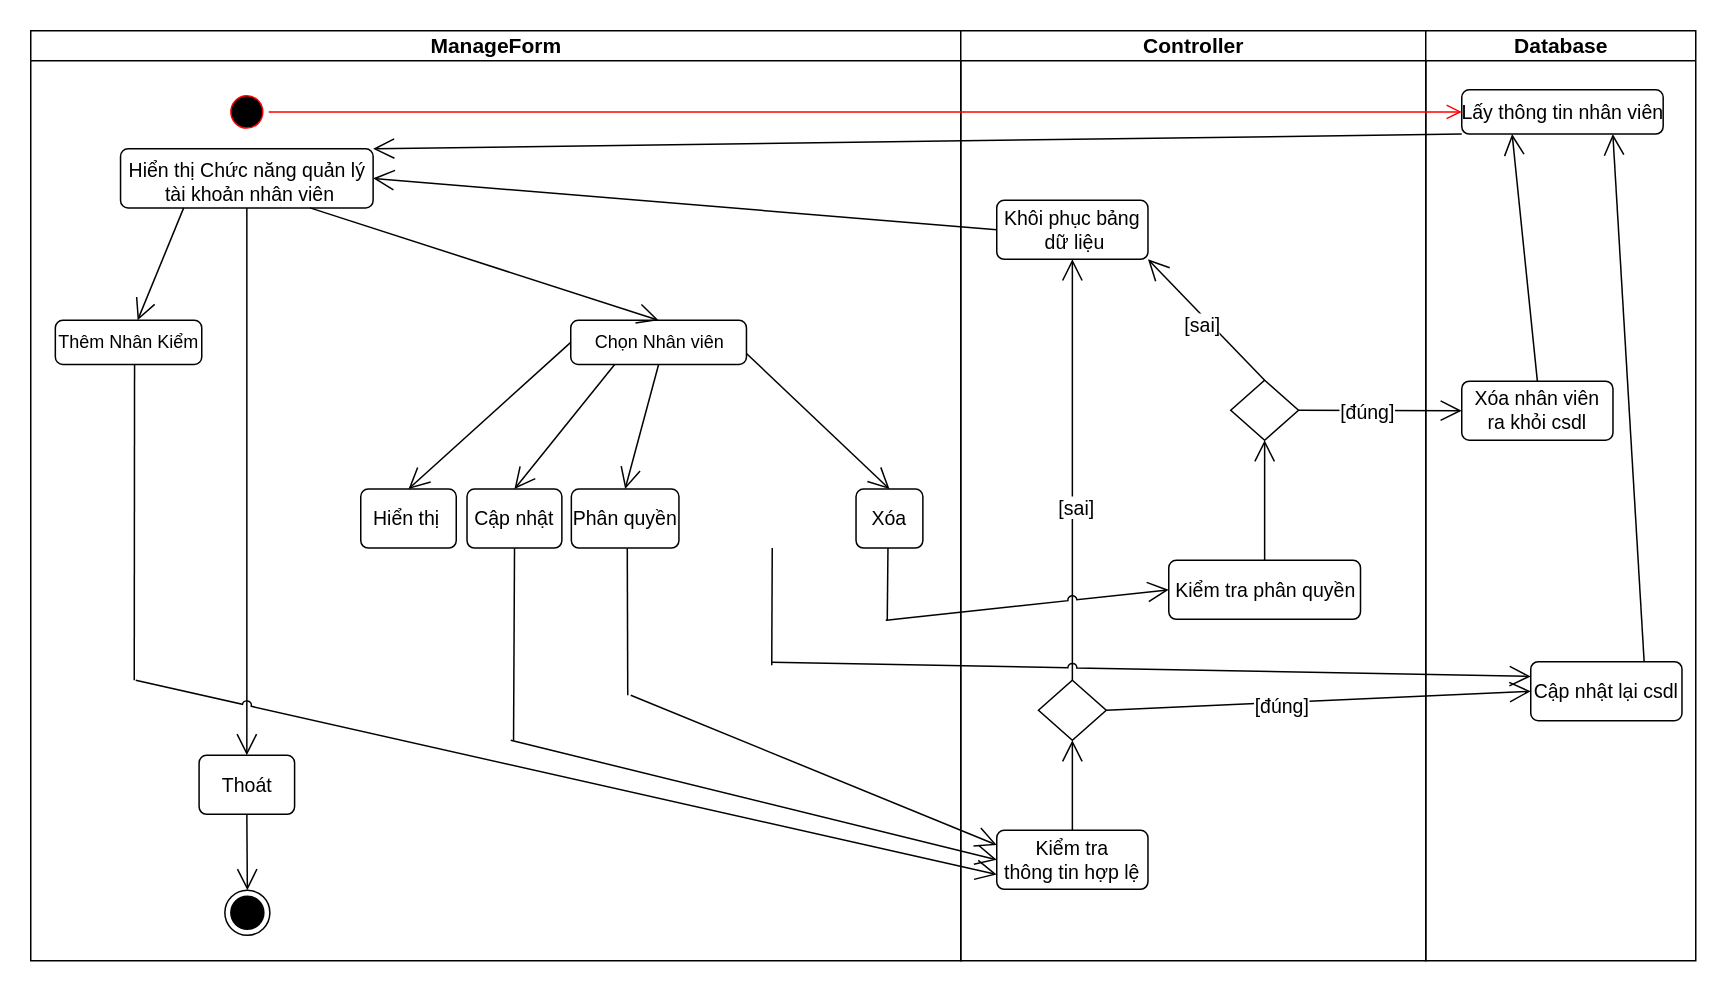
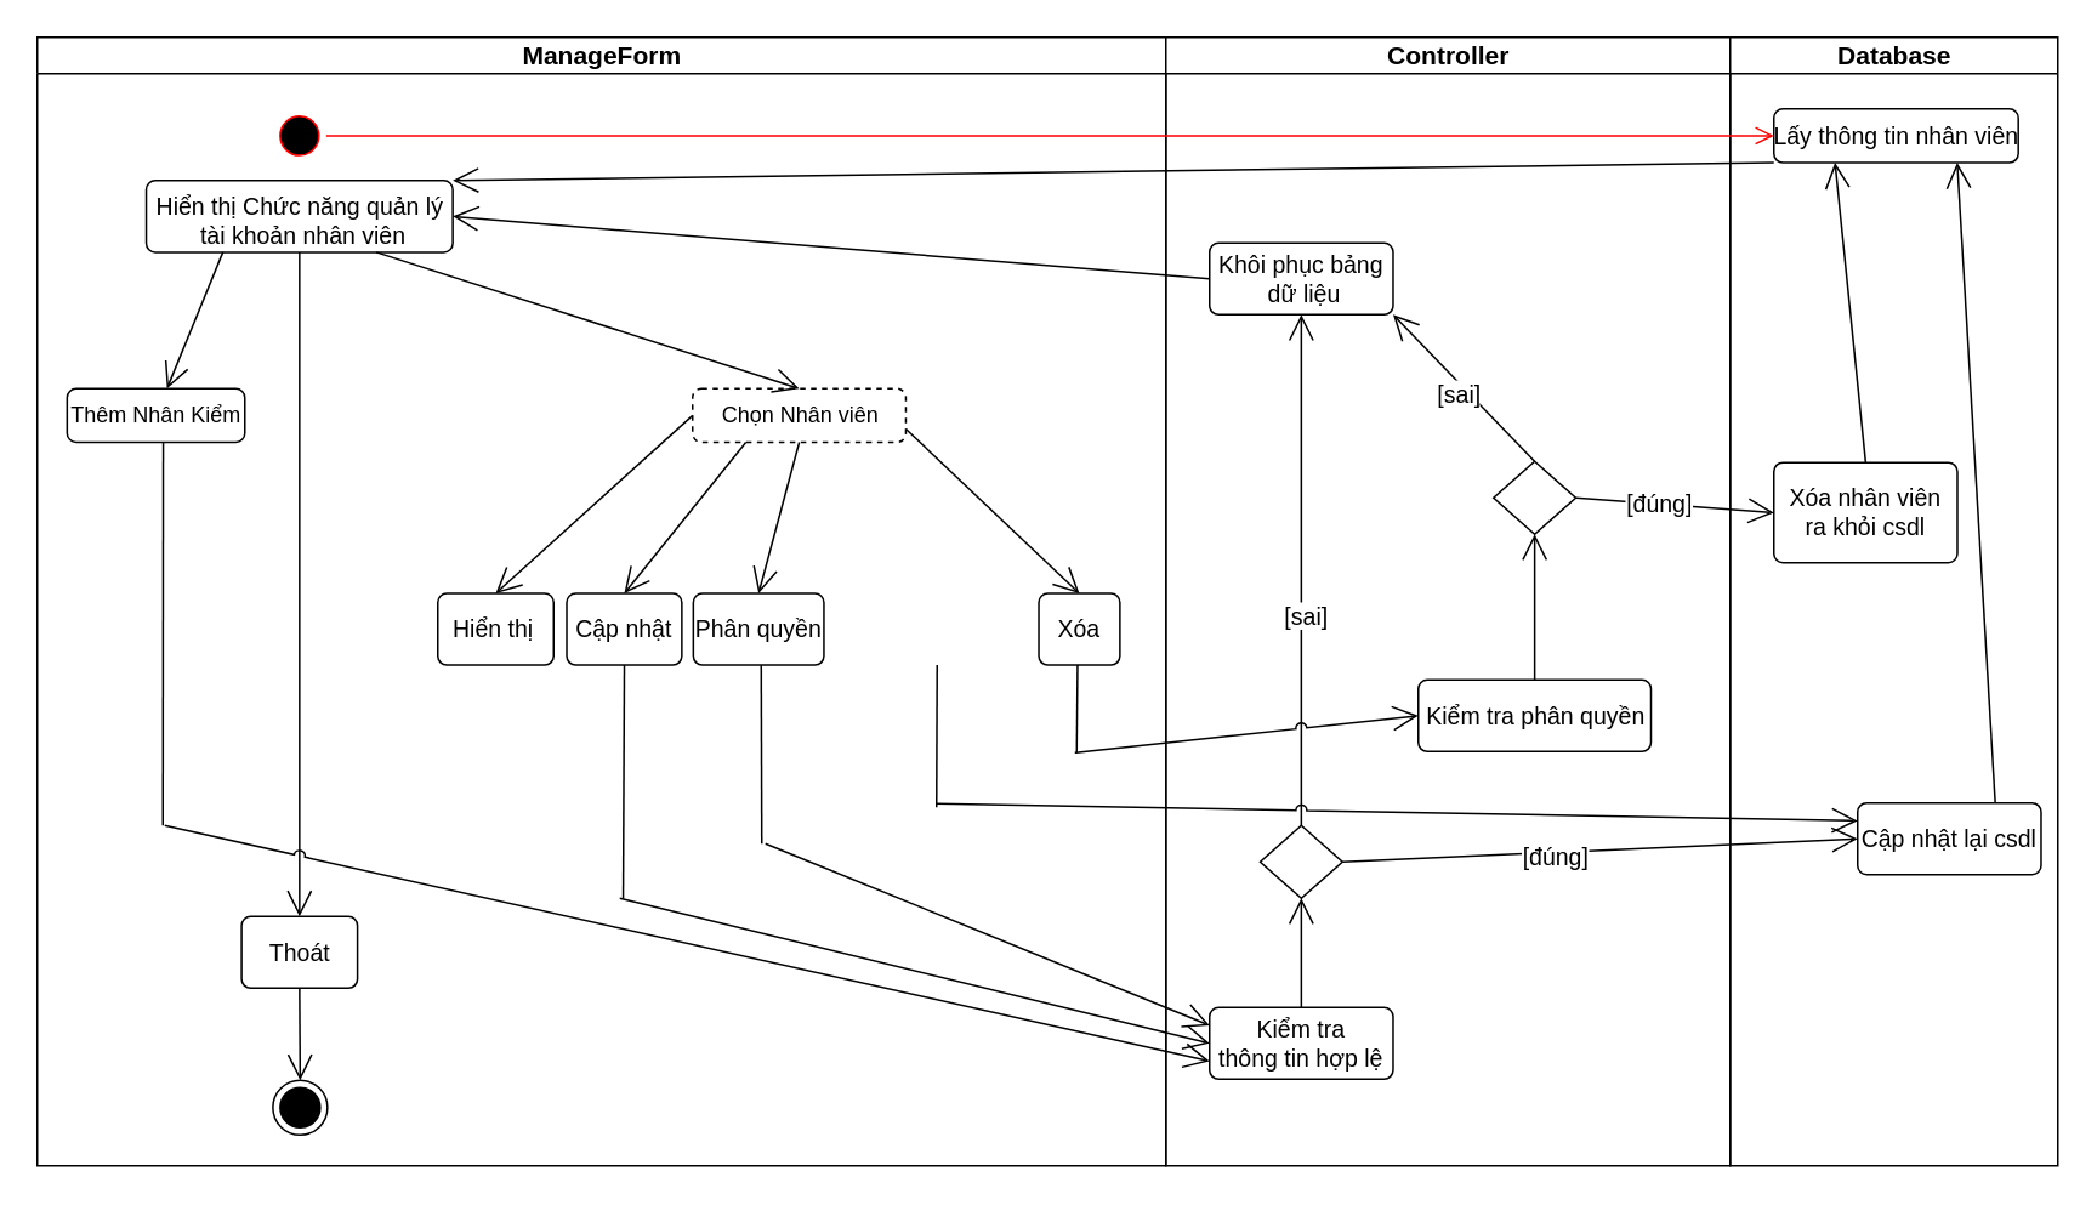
  <mxCell id="0" />
  <mxCell id="1" parent="0" />
  <mxCell id="2" value="" style="group" parent="1" vertex="1" connectable="0"><mxGeometry x="210" y="20" width="890.815" height="620" as="geometry" /></mxCell>
  <mxCell id="3" value="&lt;font style=&quot;font-size: 14px&quot;&gt;ManageForm&lt;/font&gt;" style="swimlane;html=1;startSize=20;" parent="2" vertex="1"><mxGeometry x="-190" width="620" height="620" as="geometry" /></mxCell>
  <mxCell id="4" value="&lt;font style=&quot;font-size: 13px&quot;&gt;Hiển thị Chức năng quản lý&lt;br&gt;&amp;nbsp;tài khoản nhân viên&lt;/font&gt;" style="html=1;align=center;verticalAlign=top;rounded=1;absoluteArcSize=1;arcSize=10;dashed=0;" parent="3" vertex="1"><mxGeometry x="59.86" y="78.725" width="168.393" height="39.365" as="geometry" /></mxCell>
  <mxCell id="5" value="Thêm Nhân Kiểm" style="html=1;align=center;verticalAlign=middle;rounded=1;absoluteArcSize=1;arcSize=10;dashed=0;" parent="3" vertex="1"><mxGeometry x="16.394" y="192.997" width="97.619" height="29.524" as="geometry" /></mxCell>
  <mxCell id="6" value="" style="ellipse;html=1;shape=startState;fillColor=#000000;strokeColor=#ff0000;" parent="3" vertex="1"><mxGeometry x="129.414" y="39.365" width="29.286" height="29.524" as="geometry" /></mxCell>
- <mxCell id="7" value="Chọn Nhân viên" style="html=1;align=center;verticalAlign=middle;rounded=1;absoluteArcSize=1;arcSize=10;dashed=0;" parent="3" vertex="1"><mxGeometry x="359.997" y="192.997" width="117.143" height="29.524" as="geometry" /></mxCell>
+ <mxCell id="7" value="Chọn Nhân viên" style="html=1;align=center;verticalAlign=middle;rounded=1;absoluteArcSize=1;arcSize=10;dashed=1;" parent="3" vertex="1"><mxGeometry x="359.997" y="192.997" width="117.143" height="29.524" as="geometry" /></mxCell>
  <mxCell id="8" value="Hiển thị&amp;nbsp;" style="html=1;align=center;verticalAlign=middle;rounded=1;absoluteArcSize=1;arcSize=10;dashed=0;fontSize=13;" parent="3" vertex="1"><mxGeometry x="219.996" y="305.507" width="63.666" height="39.365" as="geometry" /></mxCell>
  <mxCell id="9" value="Cập nhật" style="html=1;align=center;verticalAlign=middle;rounded=1;absoluteArcSize=1;arcSize=10;dashed=0;fontSize=13;" parent="3" vertex="1"><mxGeometry x="290.837" y="305.507" width="63.238" height="39.365" as="geometry" /></mxCell>
  <mxCell id="10" value="Phân quyền" style="html=1;align=center;verticalAlign=middle;rounded=1;absoluteArcSize=1;arcSize=10;dashed=0;fontSize=13;" parent="3" vertex="1"><mxGeometry x="360.397" y="305.507" width="71.732" height="39.365" as="geometry" /></mxCell>
  <mxCell id="11" value="Xóa" style="html=1;align=center;verticalAlign=middle;rounded=1;absoluteArcSize=1;arcSize=10;dashed=0;fontSize=13;" parent="3" vertex="1"><mxGeometry x="550.194" y="305.507" width="44.565" height="39.365" as="geometry" /></mxCell>
  <mxCell id="12" value="" style="endArrow=none;endFill=0;endSize=12;html=1;exitX=0.5;exitY=1;exitDx=0;exitDy=0;" parent="3" edge="1"><mxGeometry width="160" relative="1" as="geometry"><mxPoint x="322.506" y="344.872" as="sourcePoint" /><mxPoint x="321.87" y="473.1" as="targetPoint" /></mxGeometry></mxCell>
  <mxCell id="13" value="" style="endArrow=open;endFill=1;endSize=12;html=1;fontSize=13;entryX=0;entryY=0.25;entryDx=0;entryDy=0;" parent="3" target="28" edge="1"><mxGeometry width="160" relative="1" as="geometry"><mxPoint x="400" y="443" as="sourcePoint" /><mxPoint x="602.978" y="399.995" as="targetPoint" /></mxGeometry></mxCell>
  <mxCell id="14" value="" style="endArrow=none;endFill=0;endSize=12;html=1;exitX=0.5;exitY=1;exitDx=0;exitDy=0;" parent="3" edge="1"><mxGeometry width="160" relative="1" as="geometry"><mxPoint x="494.33" y="344.88" as="sourcePoint" /><mxPoint x="494" y="423" as="targetPoint" /></mxGeometry></mxCell>
  <mxCell id="15" value="" style="endArrow=open;endFill=1;endSize=12;html=1;fontSize=13;entryX=0.5;entryY=0;entryDx=0;entryDy=0;exitX=0;exitY=0.5;exitDx=0;exitDy=0;" parent="3" source="7" target="8" edge="1"><mxGeometry width="160" relative="1" as="geometry"><mxPoint x="251.829" y="268.25" as="sourcePoint" /><mxPoint x="298.53" y="303.11" as="targetPoint" /></mxGeometry></mxCell>
  <mxCell id="16" value="" style="endArrow=open;endFill=1;endSize=12;html=1;fontSize=13;entryX=0.5;entryY=0;entryDx=0;entryDy=0;exitX=0.25;exitY=1;exitDx=0;exitDy=0;" parent="3" source="7" target="9" edge="1"><mxGeometry width="160" relative="1" as="geometry"><mxPoint x="322.655" y="265.0" as="sourcePoint" /><mxPoint x="261.829" y="315.507" as="targetPoint" /></mxGeometry></mxCell>
  <mxCell id="17" value="" style="endArrow=open;endFill=1;endSize=12;html=1;fontSize=13;entryX=0.5;entryY=0;entryDx=0;entryDy=0;exitX=0.5;exitY=1;exitDx=0;exitDy=0;" parent="3" source="7" target="10" edge="1"><mxGeometry width="160" relative="1" as="geometry"><mxPoint x="396.536" y="265.0" as="sourcePoint" /><mxPoint x="271.829" y="325.507" as="targetPoint" /></mxGeometry></mxCell>
  <mxCell id="18" value="" style="endArrow=open;endFill=1;endSize=12;html=1;fontSize=13;entryX=0.5;entryY=0;entryDx=0;entryDy=0;exitX=1;exitY=0.75;exitDx=0;exitDy=0;" parent="3" target="11" edge="1" source="7"><mxGeometry width="160" relative="1" as="geometry"><mxPoint x="572.53" y="269.11" as="sourcePoint" /><mxPoint x="416.263" y="325.507" as="targetPoint" /></mxGeometry></mxCell>
  <mxCell id="19" value="" style="endArrow=open;endFill=1;endSize=12;html=1;exitX=0.25;exitY=1;exitDx=0;exitDy=0;" parent="3" target="5" edge="1" source="4"><mxGeometry width="160" relative="1" as="geometry"><mxPoint x="66.39" y="164" as="sourcePoint" /><mxPoint x="154.056" y="168.74" as="targetPoint" /></mxGeometry></mxCell>
  <mxCell id="20" value="" style="endArrow=open;endFill=1;endSize=12;html=1;entryX=0.5;entryY=0;entryDx=0;entryDy=0;exitX=0.75;exitY=1;exitDx=0;exitDy=0;" parent="3" source="4" target="7" edge="1"><mxGeometry width="160" relative="1" as="geometry"><mxPoint x="418.569" y="163.75" as="sourcePoint" /><mxPoint x="164.056" y="178.74" as="targetPoint" /></mxGeometry></mxCell>
  <mxCell id="21" value="" style="endArrow=none;endFill=0;endSize=12;html=1;exitX=0.5;exitY=1;exitDx=0;exitDy=0;" parent="3" edge="1"><mxGeometry width="160" relative="1" as="geometry"><mxPoint x="69.203" y="222.52" as="sourcePoint" /><mxPoint x="69" y="433" as="targetPoint" /></mxGeometry></mxCell>
  <mxCell id="22" value="" style="endArrow=none;endFill=0;endSize=12;html=1;exitX=0.5;exitY=1;exitDx=0;exitDy=0;" parent="3" edge="1"><mxGeometry width="160" relative="1" as="geometry"><mxPoint x="397.676" y="345.002" as="sourcePoint" /><mxPoint x="398" y="443" as="targetPoint" /></mxGeometry></mxCell>
  <mxCell id="23" value="Thoát" style="html=1;align=center;verticalAlign=middle;rounded=1;absoluteArcSize=1;arcSize=10;dashed=0;fontSize=13;" parent="3" vertex="1"><mxGeometry x="112.226" y="482.997" width="63.666" height="39.365" as="geometry" /></mxCell>
  <mxCell id="24" value="" style="endArrow=open;endFill=1;endSize=12;html=1;fontSize=13;entryX=0.5;entryY=0;entryDx=0;entryDy=0;jumpStyle=arc;" parent="3" source="4" target="23" edge="1"><mxGeometry width="160" relative="1" as="geometry"><mxPoint x="141.989" y="163.355" as="sourcePoint" /><mxPoint x="142" y="473" as="targetPoint" /></mxGeometry></mxCell>
  <mxCell id="25" value="" style="ellipse;html=1;shape=endState;fillColor=#000000;strokeColor=#000000;fontSize=13;align=center;" parent="3" vertex="1"><mxGeometry x="129.41" y="573" width="30" height="30" as="geometry" /></mxCell>
  <mxCell id="26" value="" style="endArrow=open;endFill=1;endSize=12;html=1;fontSize=13;exitX=0.5;exitY=1;exitDx=0;exitDy=0;entryX=0.5;entryY=0;entryDx=0;entryDy=0;" parent="3" source="23" target="25" edge="1"><mxGeometry width="160" relative="1" as="geometry"><mxPoint x="480" y="413" as="sourcePoint" /><mxPoint x="640" y="413" as="targetPoint" /></mxGeometry></mxCell>
  <mxCell id="27" value="&lt;font style=&quot;font-size: 14px&quot;&gt;Controller&lt;/font&gt;" style="swimlane;html=1;startSize=20;" parent="2" vertex="1"><mxGeometry x="430" width="310" height="620" as="geometry" /></mxCell>
  <mxCell id="28" value="Kiểm tra &lt;br&gt;thông tin hợp lệ" style="html=1;align=center;verticalAlign=middle;rounded=1;absoluteArcSize=1;arcSize=10;dashed=0;fontSize=13;" parent="27" vertex="1"><mxGeometry x="24.0" y="533" width="100.82" height="39.37" as="geometry" /></mxCell>
  <mxCell id="29" value="" style="rhombus;fontSize=13;align=center;" parent="27" vertex="1"><mxGeometry x="51.82" y="433" width="45.18" height="40" as="geometry" /></mxCell>
  <mxCell id="30" value="" style="endArrow=open;endFill=1;endSize=12;html=1;fontSize=13;exitX=0.5;exitY=0;exitDx=0;exitDy=0;entryX=0.5;entryY=1;entryDx=0;entryDy=0;" parent="27" source="28" target="29" edge="1"><mxGeometry width="160" relative="1" as="geometry"><mxPoint x="-36" y="420" as="sourcePoint" /><mxPoint x="124" y="420" as="targetPoint" /></mxGeometry></mxCell>
  <mxCell id="31" value="Khôi phục bảng&lt;br&gt;&amp;nbsp;dữ liệu" style="html=1;align=center;verticalAlign=middle;rounded=1;absoluteArcSize=1;arcSize=10;dashed=0;fontSize=13;" parent="27" vertex="1"><mxGeometry x="24" y="113" width="100.82" height="39.37" as="geometry" /></mxCell>
  <mxCell id="32" value="" style="endArrow=open;endFill=1;endSize=12;html=1;fontSize=13;exitX=0.5;exitY=0;exitDx=0;exitDy=0;entryX=0.5;entryY=1;entryDx=0;entryDy=0;" parent="27" source="29" target="31" edge="1"><mxGeometry width="160" relative="1" as="geometry"><mxPoint x="34" y="310.32" as="sourcePoint" /><mxPoint x="220.995" y="230.005" as="targetPoint" /></mxGeometry></mxCell>
  <mxCell id="33" value="[sai]" style="edgeLabel;html=1;align=center;verticalAlign=middle;resizable=0;points=[];fontSize=13;" parent="32" vertex="1" connectable="0"><mxGeometry x="-0.173" y="-2" relative="1" as="geometry"><mxPoint as="offset" /></mxGeometry></mxCell>
  <mxCell id="34" value="" style="endArrow=open;endFill=1;endSize=12;html=1;fontSize=13;jumpStyle=arc;entryX=0;entryY=0.25;entryDx=0;entryDy=0;" parent="27" target="44" edge="1"><mxGeometry width="160" relative="1" as="geometry"><mxPoint x="-126" y="421" as="sourcePoint" /><mxPoint x="380" y="421" as="targetPoint" /></mxGeometry></mxCell>
  <mxCell id="35" value="" style="rhombus;fontSize=13;align=center;" parent="27" vertex="1"><mxGeometry x="180.0" y="233" width="45.18" height="40" as="geometry" /></mxCell>
  <mxCell id="36" value="" style="endArrow=open;endFill=1;endSize=12;html=1;fontSize=13;exitX=0.5;exitY=0;exitDx=0;exitDy=0;entryX=1;entryY=1;entryDx=0;entryDy=0;" parent="27" source="35" target="31" edge="1"><mxGeometry width="160" relative="1" as="geometry"><mxPoint x="-86" y="310" as="sourcePoint" /><mxPoint x="74" y="310" as="targetPoint" /></mxGeometry></mxCell>
  <mxCell id="37" value="[sai]" style="edgeLabel;html=1;align=center;verticalAlign=middle;resizable=0;points=[];fontSize=13;" parent="36" vertex="1" connectable="0"><mxGeometry x="0.196" y="2" relative="1" as="geometry"><mxPoint x="5.52" y="9.15" as="offset" /></mxGeometry></mxCell>
  <mxCell id="38" value="Kiểm tra phân quyền" style="html=1;align=center;verticalAlign=middle;rounded=1;absoluteArcSize=1;arcSize=10;dashed=0;fontSize=13;" parent="27" vertex="1"><mxGeometry x="138.68" y="353" width="127.82" height="39.37" as="geometry" /></mxCell>
  <mxCell id="39" value="" style="endArrow=open;endFill=1;endSize=12;html=1;fontSize=13;exitX=0.5;exitY=0;exitDx=0;exitDy=0;entryX=0.5;entryY=1;entryDx=0;entryDy=0;" parent="27" source="38" target="35" edge="1"><mxGeometry width="160" relative="1" as="geometry"><mxPoint x="20" y="243" as="sourcePoint" /><mxPoint x="180" y="243" as="targetPoint" /></mxGeometry></mxCell>
  <mxCell id="40" value="" style="endArrow=open;endFill=1;endSize=12;html=1;fontSize=13;exitX=0;exitY=0.5;exitDx=0;exitDy=0;entryX=1;entryY=0.5;entryDx=0;entryDy=0;" parent="2" source="31" target="4" edge="1"><mxGeometry width="160" relative="1" as="geometry"><mxPoint x="334" y="170" as="sourcePoint" /><mxPoint x="494" y="170" as="targetPoint" /></mxGeometry></mxCell>
- <mxCell id="41" value="Xóa nhân viên&lt;br&gt;ra khỏi csdl" style="html=1;align=center;verticalAlign=middle;rounded=1;absoluteArcSize=1;arcSize=10;dashed=0;fontSize=13;" parent="2" vertex="1"><mxGeometry x="764.005" y="233.63" width="100.82" height="39.37" as="geometry" /></mxCell>
+ <mxCell id="41" value="Xóa nhân viên&lt;br&gt;ra khỏi csdl" style="html=1;align=center;verticalAlign=middle;rounded=1;absoluteArcSize=1;arcSize=10;dashed=0;fontSize=13;" parent="2" vertex="1"><mxGeometry x="764.005" y="233.63" width="100.82" height="55" as="geometry" /></mxCell>
  <mxCell id="42" value="" style="endArrow=open;endFill=1;endSize=12;html=1;fontSize=13;exitX=1;exitY=0.5;exitDx=0;exitDy=0;entryX=0;entryY=0.5;entryDx=0;entryDy=0;" parent="2" source="35" target="41" edge="1"><mxGeometry width="160" relative="1" as="geometry"><mxPoint x="604" y="380" as="sourcePoint" /><mxPoint x="674" y="380" as="targetPoint" /></mxGeometry></mxCell>
  <mxCell id="43" value="[đúng]" style="edgeLabel;html=1;align=center;verticalAlign=middle;resizable=0;points=[];fontSize=13;" parent="42" vertex="1" connectable="0"><mxGeometry x="-0.375" y="-2" relative="1" as="geometry"><mxPoint x="11.81" y="-1.9" as="offset" /></mxGeometry></mxCell>
  <mxCell id="44" value="Cập nhật lại csdl" style="html=1;align=center;verticalAlign=middle;rounded=1;absoluteArcSize=1;arcSize=10;dashed=0;fontSize=13;" parent="2" vertex="1"><mxGeometry x="809.995" y="420.63" width="100.82" height="39.37" as="geometry" /></mxCell>
  <mxCell id="45" value="" style="endArrow=open;endFill=1;endSize=12;html=1;fontSize=13;exitX=1;exitY=0.5;exitDx=0;exitDy=0;entryX=0;entryY=0.5;entryDx=0;entryDy=0;" parent="2" source="29" target="44" edge="1"><mxGeometry width="160" relative="1" as="geometry"><mxPoint x="514.41" y="470" as="sourcePoint" /><mxPoint x="514.41" y="410" as="targetPoint" /></mxGeometry></mxCell>
  <mxCell id="46" value="[đúng]" style="edgeLabel;html=1;align=center;verticalAlign=middle;resizable=0;points=[];fontSize=13;" parent="45" vertex="1" connectable="0"><mxGeometry x="-0.173" y="-2" relative="1" as="geometry"><mxPoint as="offset" /></mxGeometry></mxCell>
  <mxCell id="47" value="" style="endArrow=open;endFill=1;endSize=12;html=1;fontSize=13;entryX=0;entryY=0.5;entryDx=0;entryDy=0;" parent="1" target="28" edge="1"><mxGeometry width="160" relative="1" as="geometry"><mxPoint x="340" y="493" as="sourcePoint" /><mxPoint x="756" y="250" as="targetPoint" /></mxGeometry></mxCell>
  <mxCell id="48" value="" style="endArrow=none;endFill=0;endSize=12;html=1;exitX=0.5;exitY=1;exitDx=0;exitDy=0;" parent="1" edge="1"><mxGeometry width="160" relative="1" as="geometry"><mxPoint x="591.477" y="364.872" as="sourcePoint" /><mxPoint x="591" y="413" as="targetPoint" /></mxGeometry></mxCell>
  <mxCell id="49" value="" style="endArrow=open;endFill=1;endSize=12;html=1;fontSize=13;jumpStyle=arc;entryX=0;entryY=0.5;entryDx=0;entryDy=0;" parent="1" target="38" edge="1"><mxGeometry width="160" relative="1" as="geometry"><mxPoint x="590" y="413" as="sourcePoint" /><mxPoint x="780" y="379" as="targetPoint" /></mxGeometry></mxCell>
  <mxCell id="50" value="&lt;font style=&quot;font-size: 14px&quot;&gt;Database&lt;/font&gt;" style="swimlane;html=1;startSize=20;" parent="1" vertex="1"><mxGeometry x="950" y="20" width="180" height="620" as="geometry" /></mxCell>
  <mxCell id="51" value="Lấy thông tin nhân viên" style="html=1;align=center;verticalAlign=middle;rounded=1;absoluteArcSize=1;arcSize=10;dashed=0;fontSize=13;" parent="50" vertex="1"><mxGeometry x="24.005" y="39.365" width="134.295" height="29.524" as="geometry" /></mxCell>
  <mxCell id="52" value="" style="endArrow=open;endFill=1;endSize=12;html=1;exitX=0;exitY=1;exitDx=0;exitDy=0;entryX=1;entryY=0;entryDx=0;entryDy=0;" parent="1" source="51" target="4" edge="1"><mxGeometry width="160" relative="1" as="geometry"><mxPoint x="408.899" y="187.302" as="sourcePoint" /><mxPoint x="549.226" y="236.508" as="targetPoint" /></mxGeometry></mxCell>
  <mxCell id="53" value="" style="edgeStyle=orthogonalEdgeStyle;html=1;verticalAlign=bottom;endArrow=open;endSize=8;strokeColor=#ff0000;entryX=0;entryY=0.5;entryDx=0;entryDy=0;" parent="1" source="6" target="51" edge="1"><mxGeometry relative="1" as="geometry"><mxPoint x="361.31" y="167.619" as="targetPoint" /></mxGeometry></mxCell>
  <mxCell id="54" value="" style="endArrow=open;endFill=1;endSize=12;html=1;fontSize=13;exitX=0.5;exitY=0;exitDx=0;exitDy=0;entryX=0.25;entryY=1;entryDx=0;entryDy=0;" parent="1" source="41" target="51" edge="1"><mxGeometry width="160" relative="1" as="geometry"><mxPoint x="654" y="330" as="sourcePoint" /><mxPoint x="814" y="330" as="targetPoint" /></mxGeometry></mxCell>
  <mxCell id="55" value="" style="endArrow=open;endFill=1;endSize=12;html=1;exitX=0.75;exitY=0;exitDx=0;exitDy=0;entryX=0.75;entryY=1;entryDx=0;entryDy=0;" parent="1" source="44" target="51" edge="1"><mxGeometry width="160" relative="1" as="geometry"><mxPoint x="937.645" y="419.685" as="sourcePoint" /><mxPoint x="1042.565" y="319.685" as="targetPoint" /></mxGeometry></mxCell>
  <mxCell id="56" value="" style="endArrow=open;endFill=1;endSize=12;html=1;fontSize=13;entryX=0;entryY=0.75;entryDx=0;entryDy=0;jumpStyle=arc;" parent="1" target="28" edge="1"><mxGeometry width="160" relative="1" as="geometry"><mxPoint x="90" y="453" as="sourcePoint" /><mxPoint x="570" y="383" as="targetPoint" /></mxGeometry></mxCell>
